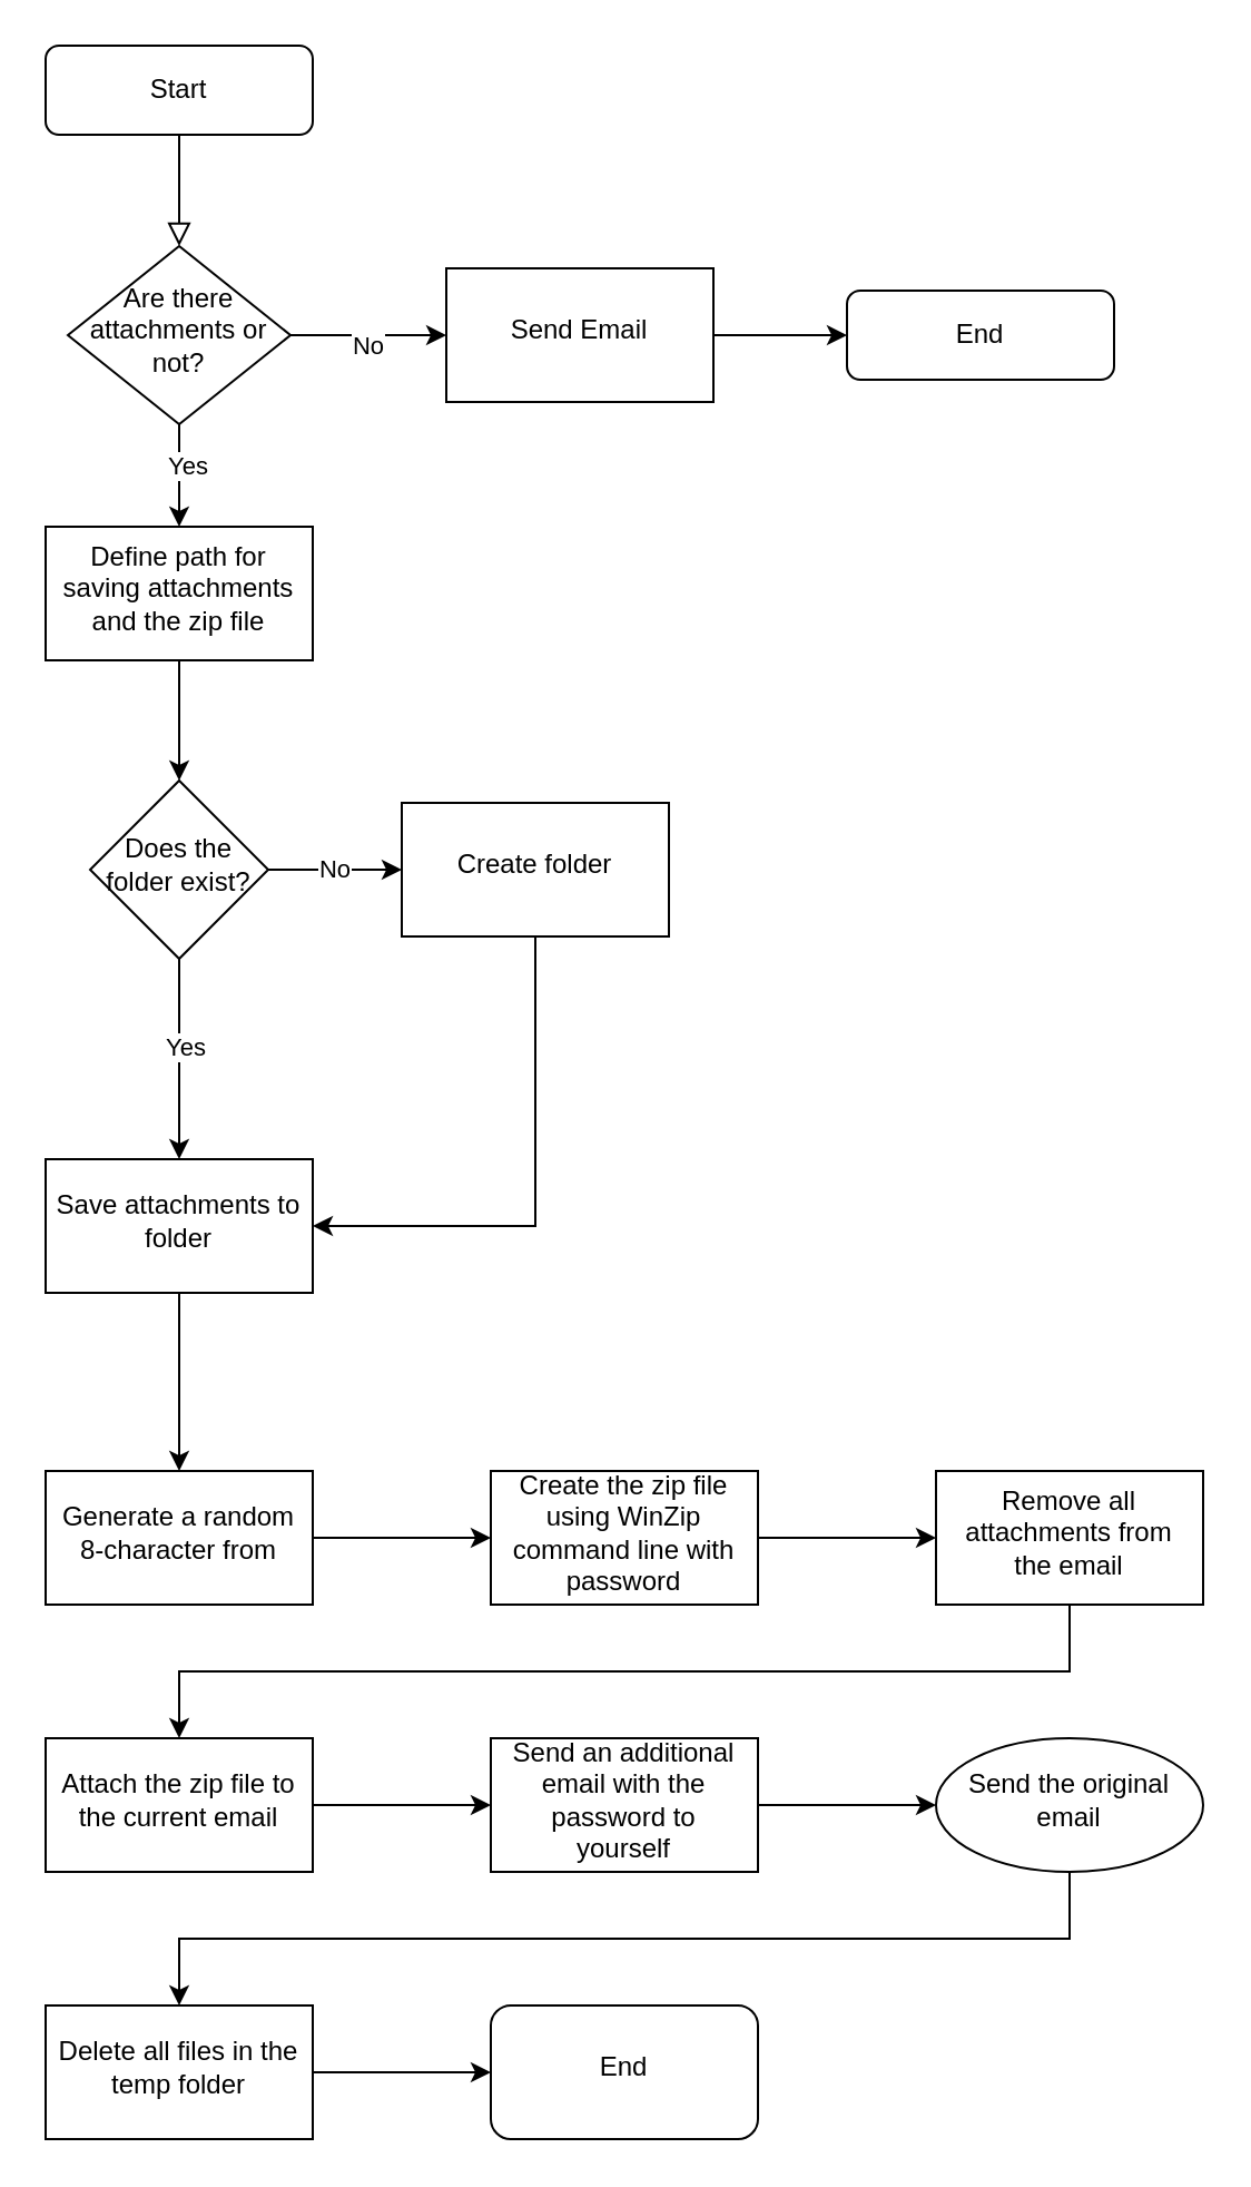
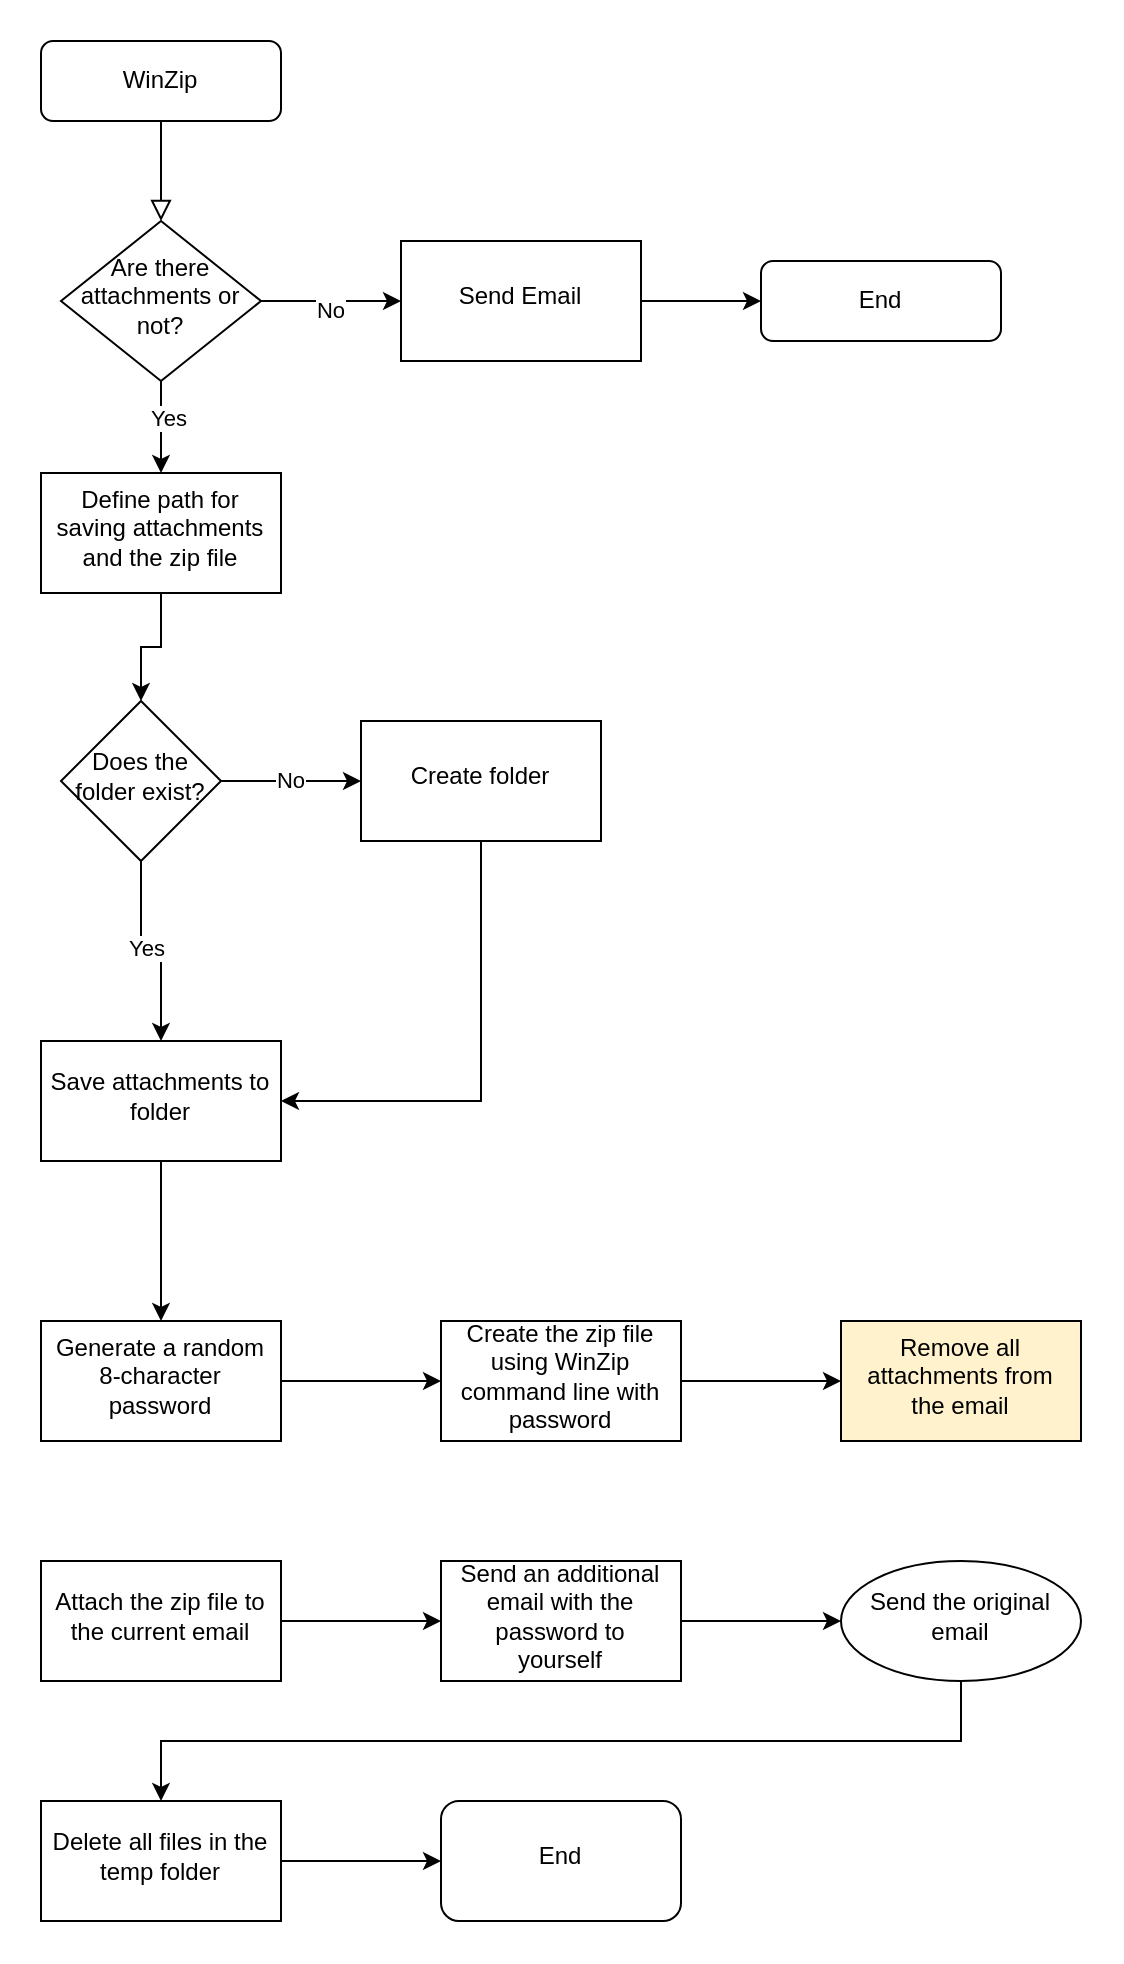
  <mxCell id="0" />
  <mxCell id="1" parent="0" />
  <mxCell id="2" value="" style="rounded=0;html=1;jettySize=auto;orthogonalLoop=1;fontSize=11;endArrow=block;endFill=0;endSize=8;strokeWidth=1;shadow=0;labelBackgroundColor=none;edgeStyle=orthogonalEdgeStyle;" parent="1" source="3" target="8" edge="1"><mxGeometry relative="1" as="geometry" /></mxCell>
- <mxCell id="3" value="Start" style="rounded=1;whiteSpace=wrap;html=1;fontSize=12;glass=0;strokeWidth=1;shadow=0;" parent="1" vertex="1"><mxGeometry x="20" y="20" width="120" height="40" as="geometry" /></mxCell>
+ <mxCell id="3" value="WinZip" style="rounded=1;whiteSpace=wrap;html=1;fontSize=12;glass=0;strokeWidth=1;shadow=0;" parent="1" vertex="1"><mxGeometry x="20" y="20" width="120" height="40" as="geometry" /></mxCell>
  <mxCell id="4" value="" style="edgeStyle=orthogonalEdgeStyle;rounded=0;orthogonalLoop=1;jettySize=auto;html=1;" parent="1" source="8" target="10" edge="1"><mxGeometry relative="1" as="geometry" /></mxCell>
  <mxCell id="5" value="Yes" style="edgeLabel;html=1;align=center;verticalAlign=middle;resizable=0;points=[];" parent="4" vertex="1" connectable="0"><mxGeometry x="-0.217" y="3" relative="1" as="geometry"><mxPoint as="offset" /></mxGeometry></mxCell>
  <mxCell id="6" value="" style="edgeStyle=orthogonalEdgeStyle;rounded=0;orthogonalLoop=1;jettySize=auto;html=1;" parent="1" source="8" target="25" edge="1"><mxGeometry relative="1" as="geometry" /></mxCell>
  <mxCell id="7" value="No" style="edgeLabel;html=1;align=center;verticalAlign=middle;resizable=0;points=[];" parent="6" vertex="1" connectable="0"><mxGeometry x="-0.029" y="-4" relative="1" as="geometry"><mxPoint as="offset" /></mxGeometry></mxCell>
  <mxCell id="8" value="Are there attachments or not?" style="rhombus;whiteSpace=wrap;html=1;shadow=0;fontFamily=Helvetica;fontSize=12;align=center;strokeWidth=1;spacing=6;spacingTop=-4;" parent="1" vertex="1"><mxGeometry x="30" y="110" width="100" height="80" as="geometry" /></mxCell>
  <mxCell id="9" value="" style="edgeStyle=orthogonalEdgeStyle;rounded=0;orthogonalLoop=1;jettySize=auto;html=1;" parent="1" source="10" target="14" edge="1"><mxGeometry relative="1" as="geometry" /></mxCell>
  <mxCell id="10" value="Define&amp;nbsp;path for saving attachments and the zip file" style="whiteSpace=wrap;html=1;shadow=0;strokeWidth=1;spacing=6;spacingTop=-4;" parent="1" vertex="1"><mxGeometry x="20" y="236" width="120" height="60" as="geometry" /></mxCell>
  <mxCell id="11" value="No" style="edgeStyle=orthogonalEdgeStyle;rounded=0;orthogonalLoop=1;jettySize=auto;html=1;" parent="1" source="14" target="16" edge="1"><mxGeometry relative="1" as="geometry" /></mxCell>
  <mxCell id="12" value="" style="edgeStyle=orthogonalEdgeStyle;rounded=0;orthogonalLoop=1;jettySize=auto;html=1;" parent="1" source="14" target="18" edge="1"><mxGeometry relative="1" as="geometry" /></mxCell>
  <mxCell id="13" value="Yes" style="edgeLabel;html=1;align=center;verticalAlign=middle;resizable=0;points=[];" parent="12" vertex="1" connectable="0"><mxGeometry x="-0.133" y="2" relative="1" as="geometry"><mxPoint as="offset" /></mxGeometry></mxCell>
- <mxCell id="14" value="Does the folder exist?" style="rhombus;whiteSpace=wrap;html=1;shadow=0;strokeWidth=1;spacing=6;spacingTop=-4;" parent="1" vertex="1"><mxGeometry x="40" y="350" width="80" height="80" as="geometry" /></mxCell>
+ <mxCell id="14" value="Does the folder exist?" style="rhombus;whiteSpace=wrap;html=1;shadow=0;strokeWidth=1;spacing=6;spacingTop=-4;" parent="1" vertex="1"><mxGeometry x="30" y="350" width="80" height="80" as="geometry" /></mxCell>
  <mxCell id="15" style="edgeStyle=orthogonalEdgeStyle;rounded=0;orthogonalLoop=1;jettySize=auto;html=1;exitX=0.5;exitY=1;exitDx=0;exitDy=0;entryX=1;entryY=0.5;entryDx=0;entryDy=0;" parent="1" source="16" target="18" edge="1"><mxGeometry relative="1" as="geometry" /></mxCell>
  <mxCell id="16" value="Create folder" style="whiteSpace=wrap;html=1;shadow=0;strokeWidth=1;spacing=6;spacingTop=-4;" parent="1" vertex="1"><mxGeometry x="180" y="360" width="120" height="60" as="geometry" /></mxCell>
  <mxCell id="17" value="" style="edgeStyle=orthogonalEdgeStyle;rounded=0;orthogonalLoop=1;jettySize=auto;html=1;" parent="1" source="18" target="20" edge="1"><mxGeometry relative="1" as="geometry" /></mxCell>
  <mxCell id="18" value="Save attachments to folder" style="whiteSpace=wrap;html=1;shadow=0;strokeWidth=1;spacing=6;spacingTop=-4;" parent="1" vertex="1"><mxGeometry x="20" y="520" width="120" height="60" as="geometry" /></mxCell>
  <mxCell id="19" value="" style="edgeStyle=orthogonalEdgeStyle;rounded=0;orthogonalLoop=1;jettySize=auto;html=1;" parent="1" source="20" target="22" edge="1"><mxGeometry relative="1" as="geometry" /></mxCell>
- <mxCell id="20" value="Generate a random 8-character from" style="whiteSpace=wrap;html=1;shadow=0;strokeWidth=1;spacing=6;spacingTop=-4;" parent="1" vertex="1"><mxGeometry x="20" y="660" width="120" height="60" as="geometry" /></mxCell>
+ <mxCell id="20" value="Generate a random 8-character password" style="whiteSpace=wrap;html=1;shadow=0;strokeWidth=1;spacing=6;spacingTop=-4;" parent="1" vertex="1"><mxGeometry x="20" y="660" width="120" height="60" as="geometry" /></mxCell>
  <mxCell id="21" value="" style="edgeStyle=orthogonalEdgeStyle;rounded=0;orthogonalLoop=1;jettySize=auto;html=1;" parent="1" source="22" target="27" edge="1"><mxGeometry relative="1" as="geometry" /></mxCell>
  <mxCell id="22" value="Create the zip file using WinZip command line with password" style="whiteSpace=wrap;html=1;shadow=0;strokeWidth=1;spacing=6;spacingTop=-4;" parent="1" vertex="1"><mxGeometry x="220" y="660" width="120" height="60" as="geometry" /></mxCell>
  <mxCell id="23" value="End" style="rounded=1;whiteSpace=wrap;html=1;fontSize=12;glass=0;strokeWidth=1;shadow=0;" parent="1" vertex="1"><mxGeometry x="380" y="130" width="120" height="40" as="geometry" /></mxCell>
  <mxCell id="24" style="edgeStyle=orthogonalEdgeStyle;rounded=0;orthogonalLoop=1;jettySize=auto;html=1;exitX=1;exitY=0.5;exitDx=0;exitDy=0;entryX=0;entryY=0.5;entryDx=0;entryDy=0;" parent="1" source="25" target="23" edge="1"><mxGeometry relative="1" as="geometry" /></mxCell>
  <mxCell id="25" value="Send Email" style="whiteSpace=wrap;html=1;shadow=0;strokeWidth=1;spacing=6;spacingTop=-4;" parent="1" vertex="1"><mxGeometry x="200" y="120" width="120" height="60" as="geometry" /></mxCell>
- <mxCell id="26" style="edgeStyle=orthogonalEdgeStyle;rounded=0;orthogonalLoop=1;jettySize=auto;html=1;exitX=0.5;exitY=1;exitDx=0;exitDy=0;entryX=0.5;entryY=0;entryDx=0;entryDy=0;" parent="1" source="27" target="29" edge="1"><mxGeometry relative="1" as="geometry" /></mxCell>
- <mxCell id="27" value="Remove all attachments from the email" style="whiteSpace=wrap;html=1;shadow=0;strokeWidth=1;spacing=6;spacingTop=-4;" parent="1" vertex="1"><mxGeometry x="420" y="660" width="120" height="60" as="geometry" /></mxCell>
+ <mxCell id="27" value="Remove all attachments from the email" style="whiteSpace=wrap;html=1;shadow=0;strokeWidth=1;spacing=6;spacingTop=-4;fillColor=#fff2cc;" parent="1" vertex="1"><mxGeometry x="420" y="660" width="120" height="60" as="geometry" /></mxCell>
  <mxCell id="28" style="edgeStyle=orthogonalEdgeStyle;rounded=0;orthogonalLoop=1;jettySize=auto;html=1;exitX=1;exitY=0.5;exitDx=0;exitDy=0;entryX=0;entryY=0.5;entryDx=0;entryDy=0;" parent="1" source="29" target="31" edge="1"><mxGeometry relative="1" as="geometry" /></mxCell>
  <mxCell id="29" value="Attach the zip file to the current email" style="whiteSpace=wrap;html=1;shadow=0;strokeWidth=1;spacing=6;spacingTop=-4;" parent="1" vertex="1"><mxGeometry x="20" y="780" width="120" height="60" as="geometry" /></mxCell>
  <mxCell id="30" value="" style="edgeStyle=orthogonalEdgeStyle;rounded=0;orthogonalLoop=1;jettySize=auto;html=1;" parent="1" source="31" target="33" edge="1"><mxGeometry relative="1" as="geometry" /></mxCell>
  <mxCell id="31" value="Send an additional email with the password to yourself" style="whiteSpace=wrap;html=1;shadow=0;strokeWidth=1;spacing=6;spacingTop=-4;" parent="1" vertex="1"><mxGeometry x="220" y="780" width="120" height="60" as="geometry" /></mxCell>
  <mxCell id="32" style="edgeStyle=orthogonalEdgeStyle;rounded=0;orthogonalLoop=1;jettySize=auto;html=1;exitX=0.5;exitY=1;exitDx=0;exitDy=0;entryX=0.5;entryY=0;entryDx=0;entryDy=0;" parent="1" source="33" target="35" edge="1"><mxGeometry relative="1" as="geometry" /></mxCell>
  <mxCell id="33" value="Send the original email" style="ellipse;whiteSpace=wrap;html=1;shadow=0;strokeWidth=1;spacing=6;spacingTop=-4;" parent="1" vertex="1"><mxGeometry x="420" y="780" width="120" height="60" as="geometry" /></mxCell>
  <mxCell id="34" value="" style="edgeStyle=orthogonalEdgeStyle;rounded=0;orthogonalLoop=1;jettySize=auto;html=1;" parent="1" source="35" target="36" edge="1"><mxGeometry relative="1" as="geometry" /></mxCell>
  <mxCell id="35" value="Delete all files in the temp folder" style="whiteSpace=wrap;html=1;shadow=0;strokeWidth=1;spacing=6;spacingTop=-4;" parent="1" vertex="1"><mxGeometry x="20" y="900" width="120" height="60" as="geometry" /></mxCell>
  <mxCell id="36" value="End" style="rounded=1;whiteSpace=wrap;html=1;shadow=0;strokeWidth=1;spacing=6;spacingTop=-4;" parent="1" vertex="1"><mxGeometry x="220" y="900" width="120" height="60" as="geometry" /></mxCell>
